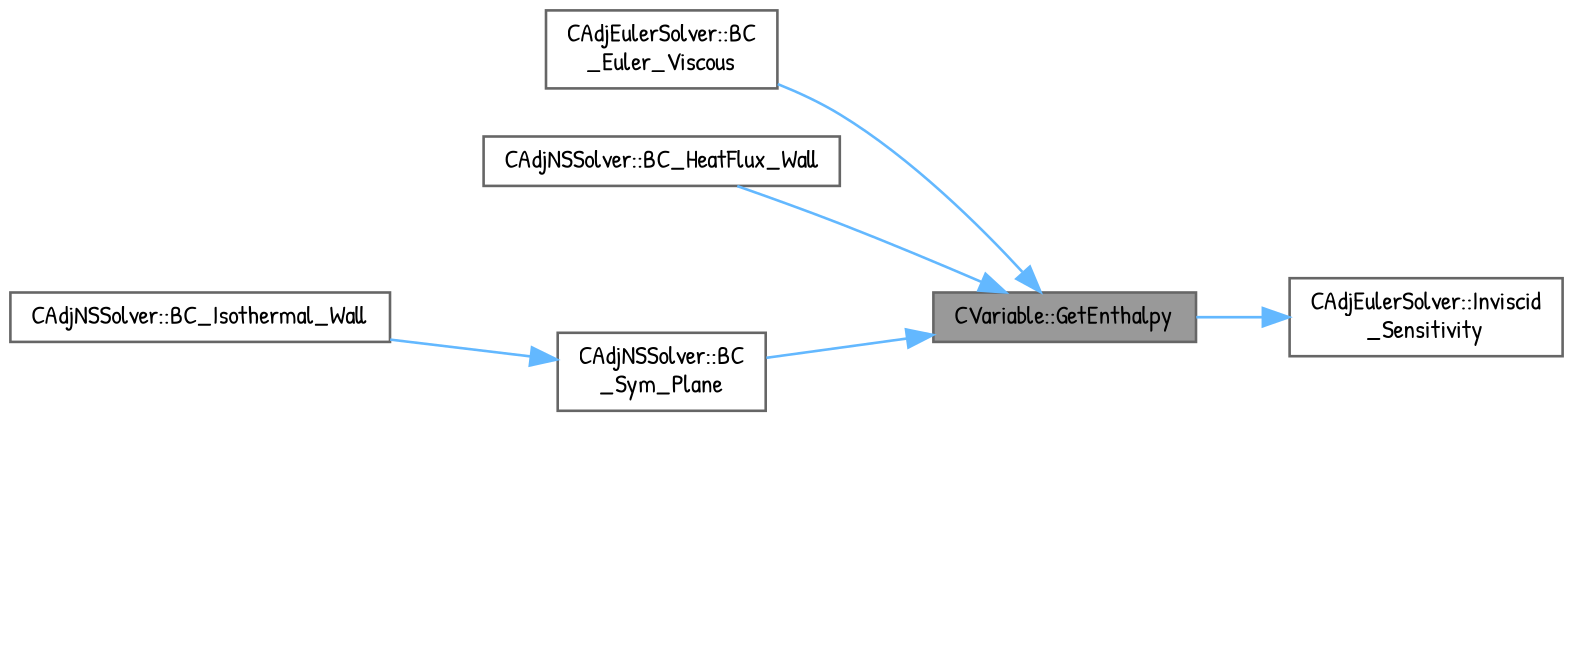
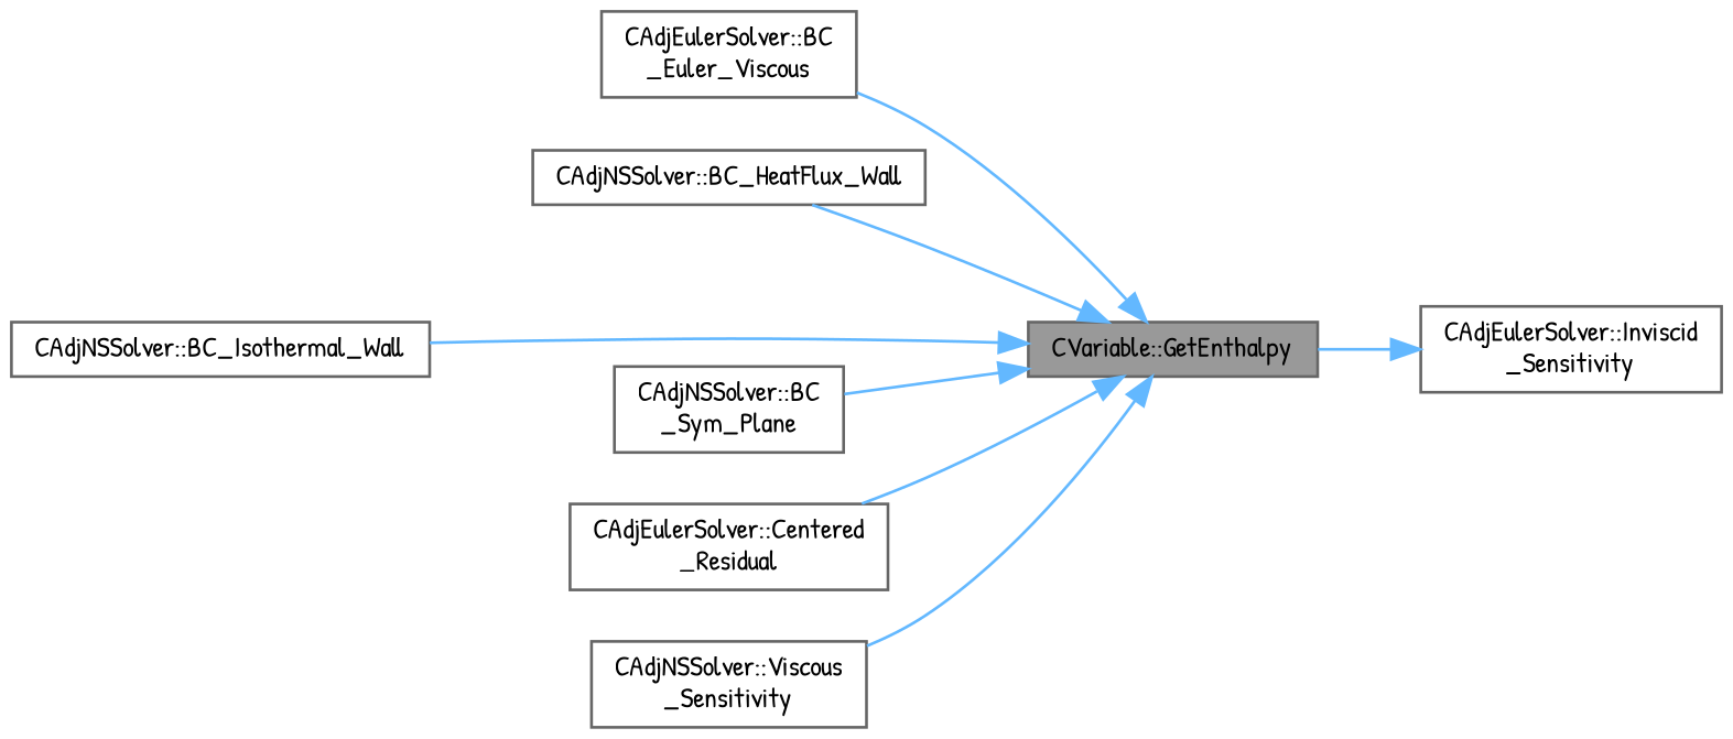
  digraph {
    fontname="Patrick Hand"
    rankdir=RL
    node [color=grey40 fillcolor=white fontname="Patrick Hand" fontsize=10 shape=box style=filled]
    edge [color=steelblue1 dir=back fontname="Patrick Hand" fontsize=10 labelfontname=Helvetica labelfontsize=10 style=solid]
    n1 [color=gray40 fillcolor=grey60 fontcolor=black height=0.2 label="CVariable::GetEnthalpy" width=0.4]
    n2 [height=0.2 label="CAdjEulerSolver::BC\l_Euler_Viscous" width=0.4]
    n3 [height=0.2 label="CAdjNSSolver::BC_HeatFlux_Wall" width=0.4]
    n4 [height=0.2 label="CAdjNSSolver::BC_Isothermal_Wall" width=0.4]
    n5 [height=0.2 label="CAdjNSSolver::BC\l_Sym_Plane" width=0.4]
+   n6 [height=0.2 label="CAdjEulerSolver::Centered\l_Residual" width=0.4]
+   n7 [height=0.2 label="CAdjNSSolver::Viscous\l_Sensitivity" width=0.4]
    n8 [height=0.2 label="CAdjEulerSolver::Inviscid\l_Sensitivity" width=0.4]
    n1 -> n2
    n1 -> n3
-   n5 -> n4
+   n1 -> n4
    n1 -> n5
+   n1 -> n6
+   n1 -> n7
    n8 -> n1
  }
